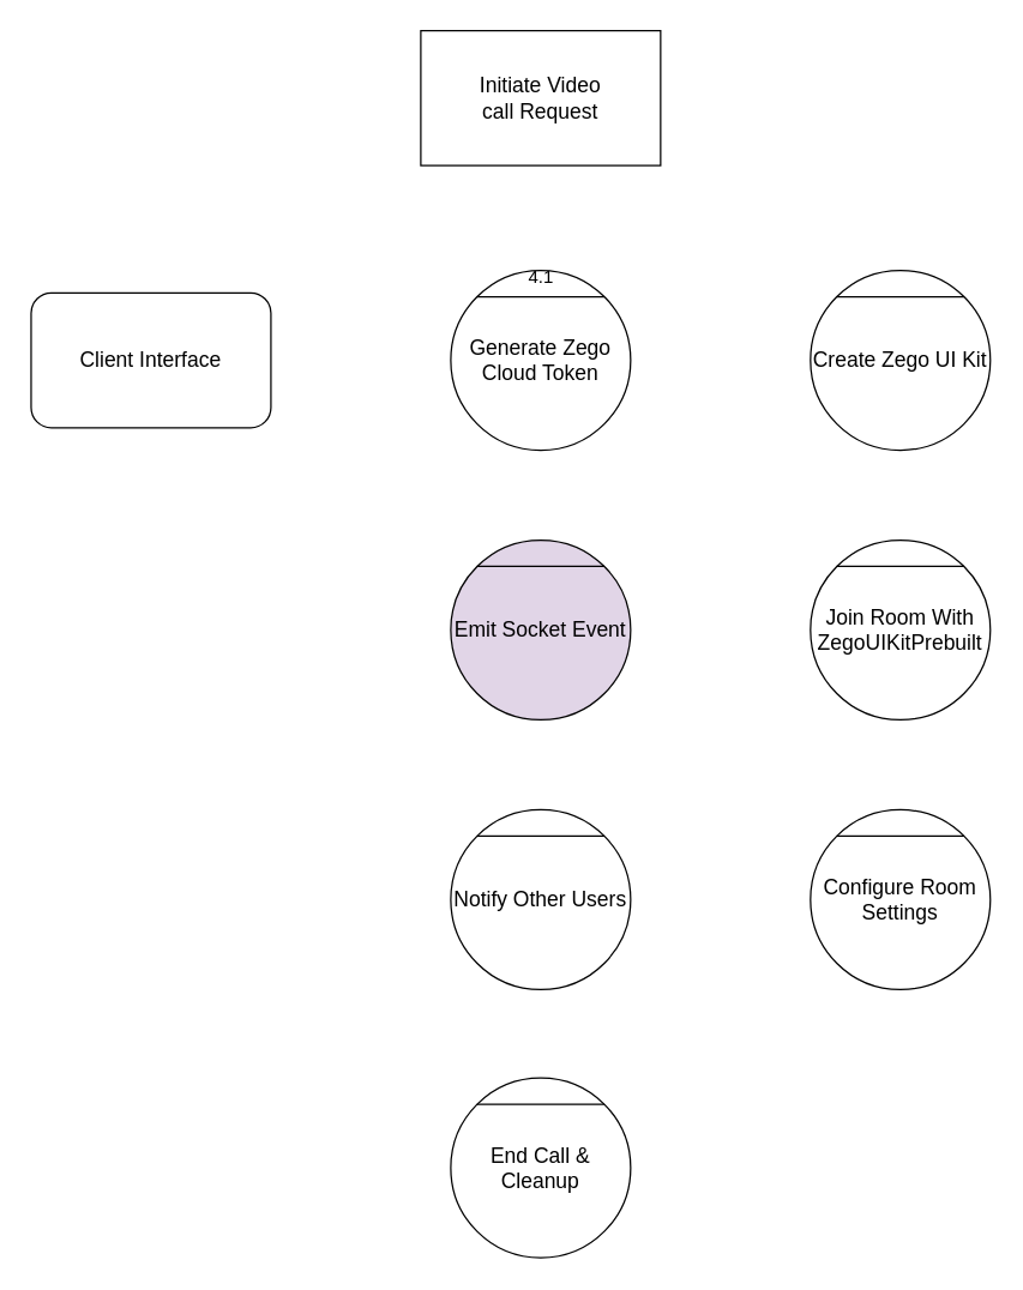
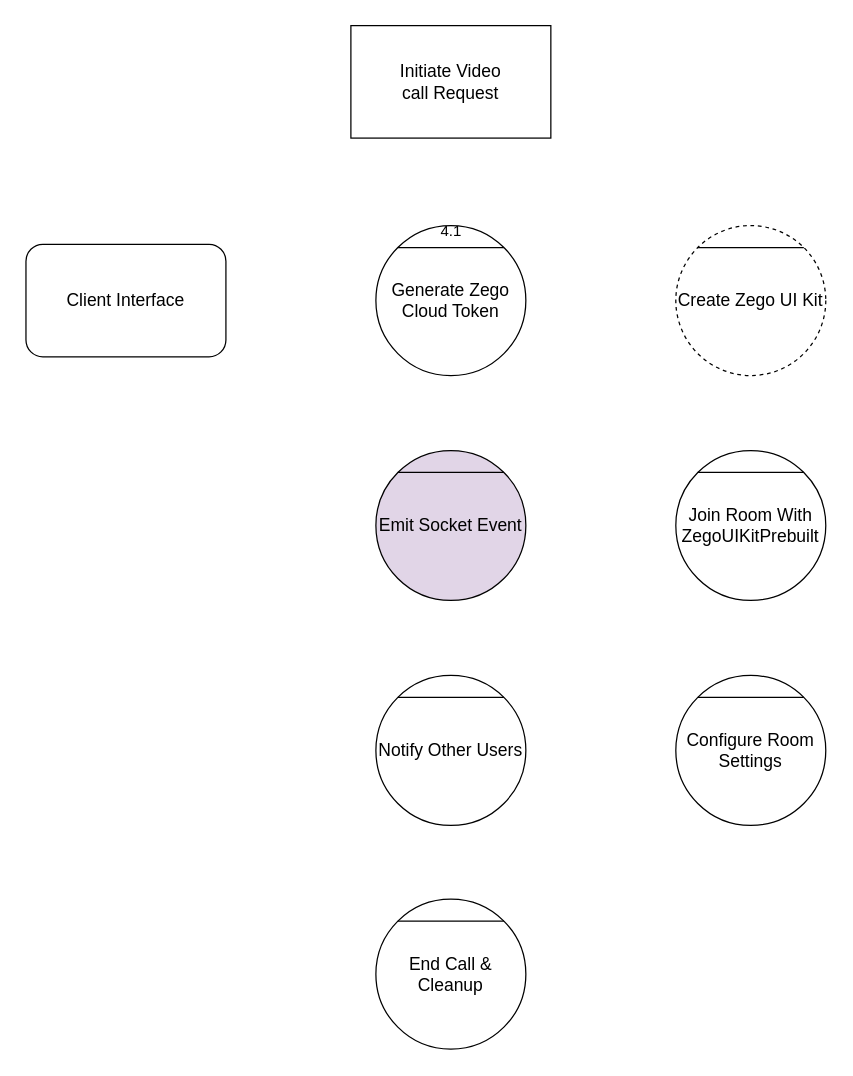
  <mxCell id="0" />
  <mxCell id="1" parent="0" />
  <mxCell id="2" value="&lt;font style=&quot;font-size: 14px;&quot;&gt;Client Interface&lt;/font&gt;" style="whiteSpace=wrap;html=1;rounded=1;" vertex="1" parent="1"><mxGeometry x="20" y="195" width="160" height="90" as="geometry" /></mxCell>
  <mxCell id="3" value="&lt;font style=&quot;font-size: 14px;&quot;&gt;Initiate Video&lt;/font&gt;&lt;div&gt;&lt;font style=&quot;font-size: 14px;&quot;&gt;call Request&lt;/font&gt;&lt;/div&gt;" style="rounded=0;whiteSpace=wrap;html=1;" vertex="1" parent="1"><mxGeometry x="280" y="20" width="160" height="90" as="geometry" /></mxCell>
  <mxCell id="4" value="&lt;font style=&quot;font-size: 14px;&quot;&gt;Generate Zego Cloud Token&lt;/font&gt;" style="ellipse;whiteSpace=wrap;html=1;aspect=fixed;" vertex="1" parent="1"><mxGeometry x="300" y="180" width="120" height="120" as="geometry" /></mxCell>
  <mxCell id="5" value="&lt;font style=&quot;font-size: 14px;&quot;&gt;Emit Socket Event&lt;/font&gt;" style="ellipse;whiteSpace=wrap;html=1;aspect=fixed;fillColor=#e1d5e7;" vertex="1" parent="1"><mxGeometry x="300" y="360" width="120" height="120" as="geometry" /></mxCell>
  <mxCell id="6" value="&lt;font style=&quot;font-size: 14px;&quot;&gt;Notify Other Users&lt;/font&gt;" style="ellipse;whiteSpace=wrap;html=1;aspect=fixed;" vertex="1" parent="1"><mxGeometry x="300" y="540" width="120" height="120" as="geometry" /></mxCell>
  <mxCell id="7" value="&lt;font style=&quot;font-size: 14px;&quot;&gt;End Call &amp;amp; Cleanup&lt;/font&gt;" style="ellipse;whiteSpace=wrap;html=1;aspect=fixed;" vertex="1" parent="1"><mxGeometry x="300" y="719" width="120" height="120" as="geometry" /></mxCell>
- <mxCell id="8" value="&lt;font style=&quot;font-size: 14px;&quot;&gt;Create Zego UI Kit&lt;/font&gt;" style="ellipse;whiteSpace=wrap;html=1;aspect=fixed;" vertex="1" parent="1"><mxGeometry x="540" y="180" width="120" height="120" as="geometry" /></mxCell>
+ <mxCell id="8" value="&lt;font style=&quot;font-size: 14px;&quot;&gt;Create Zego UI Kit&lt;/font&gt;" style="ellipse;whiteSpace=wrap;html=1;aspect=fixed;dashed=1;" vertex="1" parent="1"><mxGeometry x="540" y="180" width="120" height="120" as="geometry" /></mxCell>
  <mxCell id="9" value="&lt;font style=&quot;font-size: 14px;&quot;&gt;Join Room With ZegoUIKitPrebuilt&lt;/font&gt;" style="ellipse;whiteSpace=wrap;html=1;aspect=fixed;" vertex="1" parent="1"><mxGeometry x="540" y="360" width="120" height="120" as="geometry" /></mxCell>
  <mxCell id="10" value="&lt;font style=&quot;font-size: 14px;&quot;&gt;Configure Room Settings&lt;/font&gt;" style="ellipse;whiteSpace=wrap;html=1;aspect=fixed;" vertex="1" parent="1"><mxGeometry x="540" y="540" width="120" height="120" as="geometry" /></mxCell>
  <mxCell id="11" value="" style="endArrow=none;html=1;rounded=0;exitX=0;exitY=0;exitDx=0;exitDy=0;entryX=1;entryY=0;entryDx=0;entryDy=0;" edge="1" parent="1" source="4" target="4"><mxGeometry width="50" height="50" relative="1" as="geometry"><mxPoint x="350" y="255" as="sourcePoint" /><mxPoint x="400" y="205" as="targetPoint" /></mxGeometry></mxCell>
  <mxCell id="12" value="" style="endArrow=none;html=1;rounded=0;exitX=0;exitY=0;exitDx=0;exitDy=0;entryX=1;entryY=0;entryDx=0;entryDy=0;" edge="1" parent="1" source="8" target="8"><mxGeometry width="50" height="50" relative="1" as="geometry"><mxPoint x="580" y="280" as="sourcePoint" /><mxPoint x="630" y="230" as="targetPoint" /></mxGeometry></mxCell>
  <mxCell id="13" value="" style="endArrow=none;html=1;rounded=0;exitX=0;exitY=0;exitDx=0;exitDy=0;entryX=1;entryY=0;entryDx=0;entryDy=0;" edge="1" parent="1" source="5" target="5"><mxGeometry width="50" height="50" relative="1" as="geometry"><mxPoint x="360" y="470" as="sourcePoint" /><mxPoint x="410" y="420" as="targetPoint" /></mxGeometry></mxCell>
  <mxCell id="14" value="" style="endArrow=none;html=1;rounded=0;exitX=0;exitY=0;exitDx=0;exitDy=0;entryX=1;entryY=0;entryDx=0;entryDy=0;" edge="1" parent="1" source="9" target="9"><mxGeometry width="50" height="50" relative="1" as="geometry"><mxPoint x="580" y="460" as="sourcePoint" /><mxPoint x="630" y="410" as="targetPoint" /></mxGeometry></mxCell>
  <mxCell id="15" value="" style="endArrow=none;html=1;rounded=0;entryX=0;entryY=0;entryDx=0;entryDy=0;exitX=1;exitY=0;exitDx=0;exitDy=0;" edge="1" parent="1" source="7" target="7"><mxGeometry width="50" height="50" relative="1" as="geometry"><mxPoint x="380" y="770" as="sourcePoint" /><mxPoint x="430" y="720" as="targetPoint" /></mxGeometry></mxCell>
  <mxCell id="16" value="" style="endArrow=none;html=1;rounded=0;entryX=0;entryY=0;entryDx=0;entryDy=0;exitX=1;exitY=0;exitDx=0;exitDy=0;" edge="1" parent="1" source="6" target="6"><mxGeometry width="50" height="50" relative="1" as="geometry"><mxPoint x="350" y="625" as="sourcePoint" /><mxPoint x="400" y="575" as="targetPoint" /></mxGeometry></mxCell>
  <mxCell id="17" value="" style="endArrow=none;html=1;rounded=0;exitX=0;exitY=0;exitDx=0;exitDy=0;entryX=1;entryY=0;entryDx=0;entryDy=0;" edge="1" parent="1" source="10" target="10"><mxGeometry width="50" height="50" relative="1" as="geometry"><mxPoint x="580" y="640" as="sourcePoint" /><mxPoint x="630" y="590" as="targetPoint" /></mxGeometry></mxCell>
  <mxCell id="18" value="4.1" style="text;html=1;align=center;verticalAlign=middle;resizable=0;points=[];autosize=1;strokeColor=none;fillColor=none;" vertex="1" parent="1"><mxGeometry x="340" y="170" width="40" height="30" as="geometry" /></mxCell>
